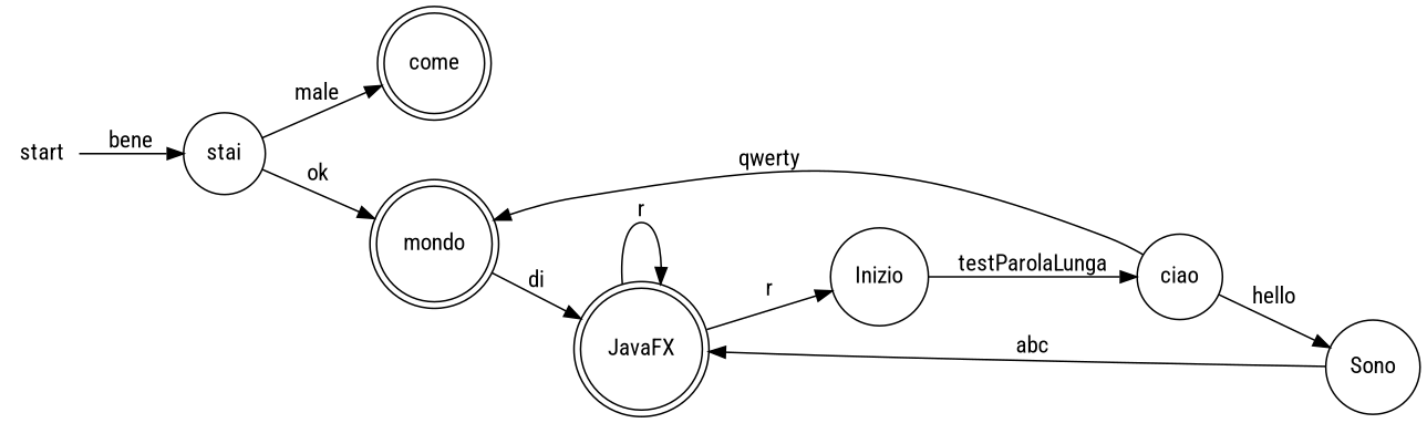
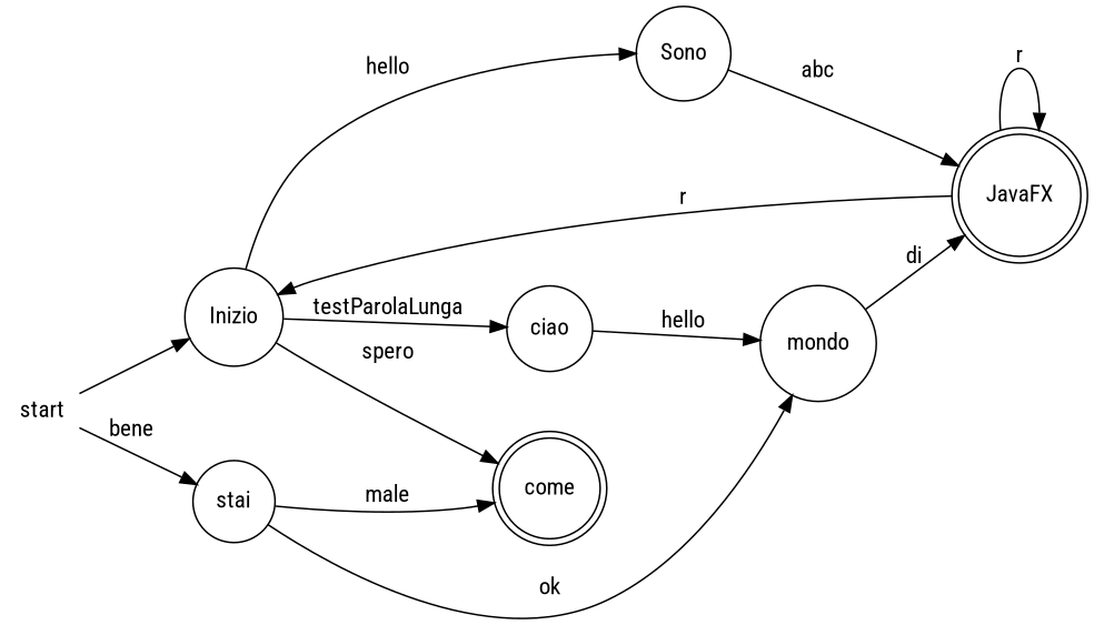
  digraph {
    fontname="Roboto Condensed"
    nodesep=0.5
    rankdir=LR
    ranksep=0.5
    node [fontname="Roboto Condensed" shape=circle]
    edge [fontname="Roboto Condensed"]
    start [height=.0 shape=none width=.0]
    n2 [label=Inizio]
    n3 [label=stai]
    n4 [label=ciao]
    n5 [label=come shape=doublecircle]
-   n6 [label=mondo shape=doublecircle]
+   n6 [label=mondo]
    n7 [label=Sono]
    n8 [label=JavaFX shape=doublecircle]
+   start -> n2
    start -> n3 [label=bene]
    n2 -> n4 [label=testParolaLunga]
+   n2 -> n5 [label=spero]
    n3 -> n5 [label=male]
    n3 -> n6 [label=ok]
-   n4 -> n6 [label=qwerty]
-   n4 -> n7 [label=hello]
+   n4 -> n6 [label=hello]
+   n2 -> n7 [label=hello]
    n6 -> n8 [label=di]
    n7 -> n8 [label=abc]
    n8 -> n2 [label=r]
    n8 -> n8 [label=r]
  }
